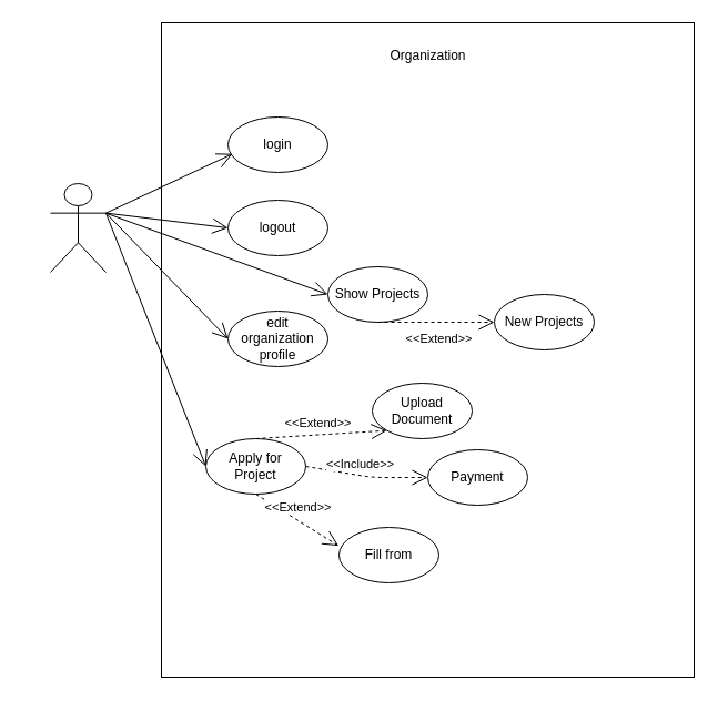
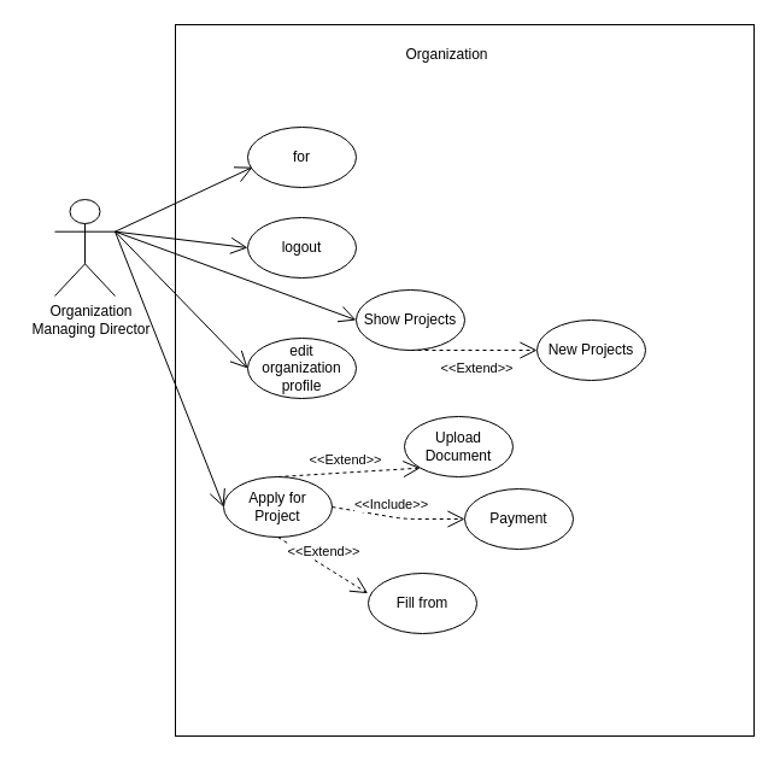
  <mxCell id="0" />
  <mxCell id="1" parent="0" />
  <mxCell id="2" value="&lt;span style=&quot;color: rgba(0 , 0 , 0 , 0) ; font-family: monospace ; font-size: 0px&quot;&gt;%3CmxGraphModel%3E%3Croot%3E%3CmxCell%20id%3D%220%22%2F%3E%3CmxCell%20id%3D%221%22%20parent%3D%220%22%2F%3E%3CmxCell%20id%3D%222%22%20value%3D%22%22%20style%3D%22ellipse%3BwhiteSpace%3Dwrap%3Bhtml%3D1%3B%22%20vertex%3D%221%22%20parent%3D%221%22%3E%3CmxGeometry%20x%3D%22280%22%20y%3D%22110%22%20width%3D%2290%22%20height%3D%2250%22%20as%3D%22geometry%22%2F%3E%3C%2FmxCell%3E%3C%2Froot%3E%3C%2FmxGraphModel%3E&lt;/span&gt;" style="whiteSpace=wrap;html=1;" vertex="1" parent="1"><mxGeometry x="145" y="20" width="480" height="590" as="geometry" /></mxCell>
  <mxCell id="3" value="" style="shape=umlActor;verticalLabelPosition=bottom;verticalAlign=top;html=1;outlineConnect=0;" vertex="1" parent="1"><mxGeometry x="45" y="165" width="50" height="80" as="geometry" /></mxCell>
- <mxCell id="5" value="login" style="ellipse;whiteSpace=wrap;html=1;" vertex="1" parent="1"><mxGeometry x="205" y="105" width="90" height="50" as="geometry" /></mxCell>
+ <mxCell id="4" value="Organization&lt;br&gt;Managing Director" style="text;html=1;align=center;verticalAlign=middle;resizable=0;points=[];autosize=1;" vertex="1" parent="1"><mxGeometry x="20" y="250" width="110" height="30" as="geometry" /></mxCell>
+ <mxCell id="5" value="for" style="ellipse;whiteSpace=wrap;html=1;" vertex="1" parent="1"><mxGeometry x="205" y="105" width="90" height="50" as="geometry" /></mxCell>
  <mxCell id="6" value="logout" style="ellipse;whiteSpace=wrap;html=1;" vertex="1" parent="1"><mxGeometry x="205" y="180" width="90" height="50" as="geometry" /></mxCell>
  <mxCell id="7" value="edit organization profile" style="ellipse;whiteSpace=wrap;html=1;" vertex="1" parent="1"><mxGeometry x="205" y="280" width="90" height="50" as="geometry" /></mxCell>
  <mxCell id="8" value="Apply for Project" style="ellipse;whiteSpace=wrap;html=1;" vertex="1" parent="1"><mxGeometry x="185" y="395" width="90" height="50" as="geometry" /></mxCell>
  <mxCell id="9" value="Payment" style="ellipse;whiteSpace=wrap;html=1;" vertex="1" parent="1"><mxGeometry x="385" y="405" width="90" height="50" as="geometry" /></mxCell>
  <mxCell id="10" value="Show Projects" style="ellipse;whiteSpace=wrap;html=1;" vertex="1" parent="1"><mxGeometry x="295" y="240" width="90" height="50" as="geometry" /></mxCell>
  <mxCell id="11" value="New Projects" style="ellipse;whiteSpace=wrap;html=1;" vertex="1" parent="1"><mxGeometry x="445" y="265" width="90" height="50" as="geometry" /></mxCell>
  <mxCell id="12" value="Upload Document" style="ellipse;whiteSpace=wrap;html=1;" vertex="1" parent="1"><mxGeometry x="335" y="345" width="90" height="50" as="geometry" /></mxCell>
  <mxCell id="13" value="Fill from" style="ellipse;whiteSpace=wrap;html=1;" vertex="1" parent="1"><mxGeometry x="305" y="475" width="90" height="50" as="geometry" /></mxCell>
  <mxCell id="14" value="" style="endArrow=open;endFill=1;endSize=12;html=1;entryX=0.045;entryY=0.664;entryDx=0;entryDy=0;entryPerimeter=0;exitX=1;exitY=0.333;exitDx=0;exitDy=0;exitPerimeter=0;" edge="1" parent="1" source="3" target="5"><mxGeometry width="160" relative="1" as="geometry"><mxPoint x="95" y="165" as="sourcePoint" /><mxPoint x="255" y="165" as="targetPoint" /></mxGeometry></mxCell>
  <mxCell id="15" value="" style="endArrow=open;endFill=1;endSize=12;html=1;entryX=0;entryY=0.5;entryDx=0;entryDy=0;exitX=1;exitY=0.333;exitDx=0;exitDy=0;exitPerimeter=0;" edge="1" parent="1" source="3" target="6"><mxGeometry width="160" relative="1" as="geometry"><mxPoint x="95" y="195" as="sourcePoint" /><mxPoint x="219.05" y="148.2" as="targetPoint" /></mxGeometry></mxCell>
  <mxCell id="16" value="" style="endArrow=open;endFill=1;endSize=12;html=1;entryX=0;entryY=0.5;entryDx=0;entryDy=0;exitX=1;exitY=0.333;exitDx=0;exitDy=0;exitPerimeter=0;" edge="1" parent="1" source="3" target="7"><mxGeometry width="160" relative="1" as="geometry"><mxPoint x="95" y="195" as="sourcePoint" /><mxPoint x="244.05" y="226.53" as="targetPoint" /></mxGeometry></mxCell>
  <mxCell id="17" value="" style="endArrow=open;endFill=1;endSize=12;html=1;entryX=0;entryY=0.5;entryDx=0;entryDy=0;exitX=1;exitY=0.333;exitDx=0;exitDy=0;exitPerimeter=0;" edge="1" parent="1" source="3" target="8"><mxGeometry width="160" relative="1" as="geometry"><mxPoint x="125" y="221.667" as="sourcePoint" /><mxPoint x="239.05" y="168.2" as="targetPoint" /></mxGeometry></mxCell>
  <mxCell id="18" value="&amp;lt;&amp;lt;Include&amp;gt;&amp;gt;" style="endArrow=open;endSize=12;dashed=1;html=1;entryX=0;entryY=0.5;entryDx=0;entryDy=0;exitX=1;exitY=0.5;exitDx=0;exitDy=0;" edge="1" parent="1" source="8" target="9"><mxGeometry x="-0.125" y="10" width="160" relative="1" as="geometry"><mxPoint x="295" y="385" as="sourcePoint" /><mxPoint x="455" y="385" as="targetPoint" /><Array as="points"><mxPoint x="335" y="430" /></Array><mxPoint as="offset" /></mxGeometry></mxCell>
  <mxCell id="19" value="&amp;lt;&amp;lt;Extend&amp;gt;&amp;gt;" style="endArrow=open;endSize=12;dashed=1;html=1;entryX=-0.004;entryY=0.333;entryDx=0;entryDy=0;entryPerimeter=0;exitX=0.5;exitY=1;exitDx=0;exitDy=0;" edge="1" parent="1" source="8" target="13"><mxGeometry x="-0.125" y="10" width="160" relative="1" as="geometry"><mxPoint x="245" y="405" as="sourcePoint" /><mxPoint x="405" y="405" as="targetPoint" /><mxPoint as="offset" /></mxGeometry></mxCell>
  <mxCell id="20" value="&amp;lt;&amp;lt;Extend&amp;gt;&amp;gt;" style="endArrow=open;endSize=12;dashed=1;html=1;exitX=0.5;exitY=0;exitDx=0;exitDy=0;entryX=0;entryY=1;entryDx=0;entryDy=0;" edge="1" parent="1" source="8" target="12"><mxGeometry x="0.125" y="14" width="160" relative="1" as="geometry"><mxPoint x="265" y="355" as="sourcePoint" /><mxPoint x="365" y="355" as="targetPoint" /><Array as="points" /><mxPoint x="-10" y="4" as="offset" /></mxGeometry></mxCell>
  <mxCell id="21" value="" style="endArrow=open;endFill=1;endSize=12;html=1;entryX=0;entryY=0.5;entryDx=0;entryDy=0;exitX=1;exitY=0.333;exitDx=0;exitDy=0;exitPerimeter=0;" edge="1" parent="1" source="3" target="10"><mxGeometry width="160" relative="1" as="geometry"><mxPoint x="215" y="298.467" as="sourcePoint" /><mxPoint x="329.05" y="245" as="targetPoint" /></mxGeometry></mxCell>
  <mxCell id="22" value="&amp;lt;&amp;lt;Extend&amp;gt;&amp;gt;" style="endArrow=open;endSize=12;dashed=1;html=1;exitX=0.5;exitY=1;exitDx=0;exitDy=0;entryX=0;entryY=0.5;entryDx=0;entryDy=0;" edge="1" parent="1" source="10" target="11"><mxGeometry x="0.048" y="-15" width="160" relative="1" as="geometry"><mxPoint x="305" y="325" as="sourcePoint" /><mxPoint x="410" y="305" as="targetPoint" /><mxPoint as="offset" /></mxGeometry></mxCell>
- <mxCell id="23" value="Organization" style="text;html=1;align=center;verticalAlign=middle;resizable=0;points=[];autosize=1;" vertex="1" parent="1"><mxGeometry x="345" y="40" width="80" height="20" as="geometry" /></mxCell>
+ <mxCell id="23" value="Organization" style="text;html=1;align=center;verticalAlign=middle;resizable=0;points=[];autosize=1;" vertex="1" parent="1"><mxGeometry x="330" y="35" width="80" height="20" as="geometry" /></mxCell>
